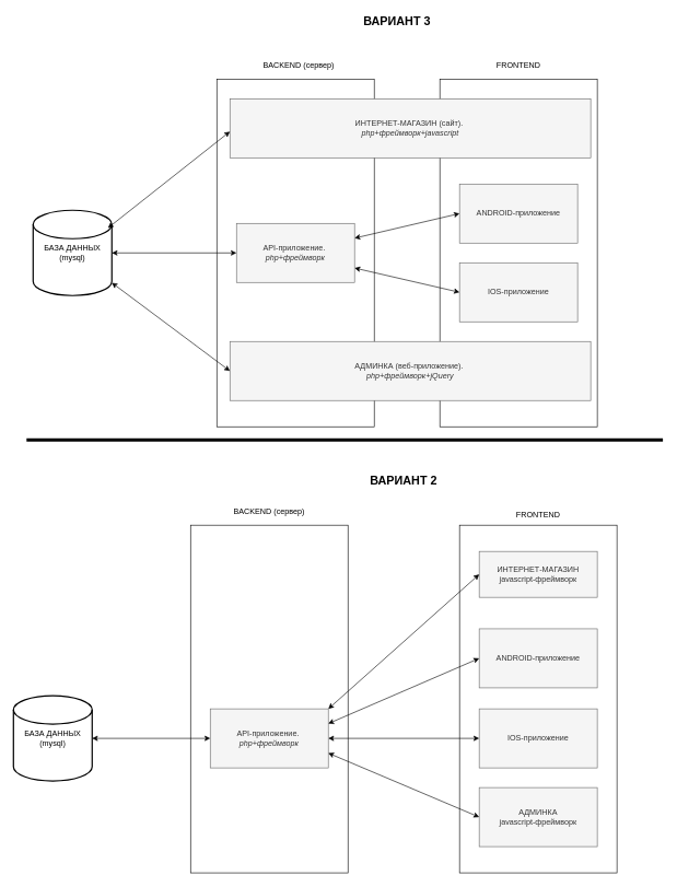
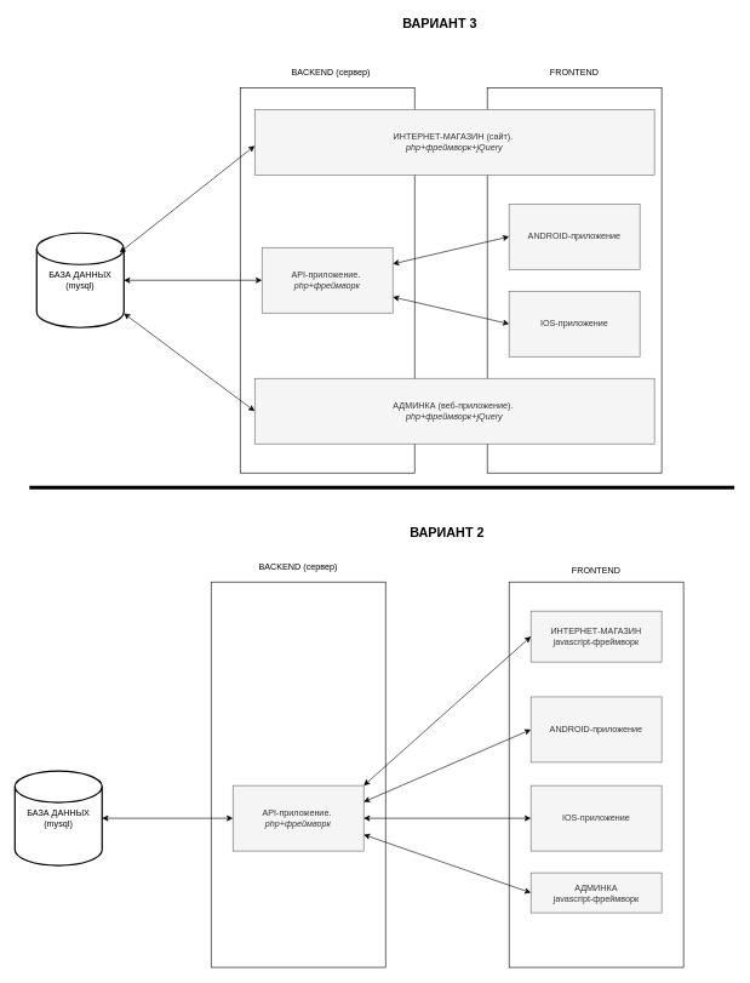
  <mxCell id="0" />
  <mxCell id="1" parent="0" />
  <mxCell id="2" value="" style="rounded=0;whiteSpace=wrap;html=1;fillColor=none;strokeWidth=1;" vertex="1" parent="1"><mxGeometry x="330" y="120" width="240" height="530" as="geometry" /></mxCell>
  <mxCell id="3" value="&lt;h1&gt;&lt;font style=&quot;font-size: 18px&quot;&gt;ВАРИАНТ 3&lt;/font&gt;&lt;/h1&gt;" style="text;html=1;strokeColor=none;fillColor=none;align=center;verticalAlign=middle;whiteSpace=wrap;rounded=0;" vertex="1" parent="1"><mxGeometry x="540" y="20" width="130" height="20" as="geometry" /></mxCell>
  <mxCell id="4" value="БАЗА ДАННЫХ&lt;br&gt;(mysql)" style="strokeWidth=2;html=1;shape=mxgraph.flowchart.database;whiteSpace=wrap;" vertex="1" parent="1"><mxGeometry x="50" y="320" width="120" height="130" as="geometry" /></mxCell>
  <mxCell id="5" value="BACKEND (сервер)" style="text;html=1;strokeColor=none;fillColor=none;align=center;verticalAlign=middle;whiteSpace=wrap;rounded=0;" vertex="1" parent="1"><mxGeometry x="380" y="90" width="150" height="20" as="geometry" /></mxCell>
  <mxCell id="6" value="" style="rounded=0;whiteSpace=wrap;html=1;fillColor=none;strokeWidth=1;" vertex="1" parent="1"><mxGeometry x="670" y="120" width="240" height="530" as="geometry" /></mxCell>
  <mxCell id="7" value="FRONTEND" style="text;html=1;strokeColor=none;fillColor=none;align=center;verticalAlign=middle;whiteSpace=wrap;rounded=0;" vertex="1" parent="1"><mxGeometry x="715" y="90" width="150" height="20" as="geometry" /></mxCell>
- <mxCell id="8" value="ИНТЕРНЕТ-МАГАЗИН (сайт).&amp;nbsp;&lt;br&gt;&lt;i&gt;php+фреймворк+javascript&lt;/i&gt;" style="rounded=0;whiteSpace=wrap;html=1;strokeWidth=1;fillColor=#f5f5f5;strokeColor=#666666;fontColor=#333333;" vertex="1" parent="1"><mxGeometry x="350" y="150" width="550" height="90" as="geometry" /></mxCell>
+ <mxCell id="8" value="ИНТЕРНЕТ-МАГАЗИН (сайт).&amp;nbsp;&lt;br&gt;&lt;i&gt;php+фреймворк+jQuery&lt;/i&gt;" style="rounded=0;whiteSpace=wrap;html=1;strokeWidth=1;fillColor=#f5f5f5;strokeColor=#666666;fontColor=#333333;" vertex="1" parent="1"><mxGeometry x="350" y="150" width="550" height="90" as="geometry" /></mxCell>
  <mxCell id="9" value="АДМИНКА (веб-приложение).&amp;nbsp;&lt;br&gt;&lt;i&gt;php+фреймворк+jQuery&lt;/i&gt;" style="rounded=0;whiteSpace=wrap;html=1;strokeWidth=1;fillColor=#f5f5f5;strokeColor=#666666;fontColor=#333333;" vertex="1" parent="1"><mxGeometry x="350" y="520" width="550" height="90" as="geometry" /></mxCell>
  <mxCell id="10" value="API-приложение.&amp;nbsp;&lt;br&gt;&lt;i&gt;php+фреймворк&lt;/i&gt;" style="rounded=0;whiteSpace=wrap;html=1;strokeWidth=1;fillColor=#f5f5f5;strokeColor=#666666;fontColor=#333333;" vertex="1" parent="1"><mxGeometry x="360" y="340" width="180" height="90" as="geometry" /></mxCell>
  <mxCell id="11" value="ANDROID-приложение" style="rounded=0;whiteSpace=wrap;html=1;strokeWidth=1;fillColor=#f5f5f5;strokeColor=#666666;fontColor=#333333;" vertex="1" parent="1"><mxGeometry x="700" y="280" width="180" height="90" as="geometry" /></mxCell>
  <mxCell id="12" value="IOS-приложение" style="rounded=0;whiteSpace=wrap;html=1;strokeWidth=1;fillColor=#f5f5f5;strokeColor=#666666;fontColor=#333333;" vertex="1" parent="1"><mxGeometry x="700" y="400" width="180" height="90" as="geometry" /></mxCell>
  <mxCell id="13" value="" style="endArrow=classic;startArrow=classic;html=1;entryX=0;entryY=0.5;entryDx=0;entryDy=0;exitX=1;exitY=0.25;exitDx=0;exitDy=0;" edge="1" parent="1" source="10" target="11"><mxGeometry width="50" height="50" relative="1" as="geometry"><mxPoint x="110" y="720" as="sourcePoint" /><mxPoint x="160" y="670" as="targetPoint" /></mxGeometry></mxCell>
  <mxCell id="14" value="" style="endArrow=classic;startArrow=classic;html=1;entryX=0;entryY=0.5;entryDx=0;entryDy=0;" edge="1" parent="1" target="12"><mxGeometry width="50" height="50" relative="1" as="geometry"><mxPoint x="540" y="408" as="sourcePoint" /><mxPoint x="710" y="335" as="targetPoint" /></mxGeometry></mxCell>
  <mxCell id="15" value="" style="endArrow=classic;startArrow=classic;html=1;entryX=0;entryY=0.5;entryDx=0;entryDy=0;exitX=1;exitY=0.5;exitDx=0;exitDy=0;exitPerimeter=0;" edge="1" parent="1" source="4" target="10"><mxGeometry width="50" height="50" relative="1" as="geometry"><mxPoint x="240" y="410" as="sourcePoint" /><mxPoint x="290" y="360" as="targetPoint" /></mxGeometry></mxCell>
  <mxCell id="16" value="" style="endArrow=classic;startArrow=classic;html=1;exitX=0.95;exitY=0.208;exitDx=0;exitDy=0;exitPerimeter=0;" edge="1" parent="1" source="4"><mxGeometry width="50" height="50" relative="1" as="geometry"><mxPoint x="200" y="280" as="sourcePoint" /><mxPoint x="350" y="200" as="targetPoint" /><Array as="points"><mxPoint x="350" y="200" /></Array></mxGeometry></mxCell>
  <mxCell id="17" value="" style="endArrow=classic;startArrow=classic;html=1;entryX=0;entryY=0.5;entryDx=0;entryDy=0;exitX=1;exitY=0.85;exitDx=0;exitDy=0;exitPerimeter=0;" edge="1" parent="1" source="4" target="9"><mxGeometry width="50" height="50" relative="1" as="geometry"><mxPoint x="290" y="600" as="sourcePoint" /><mxPoint x="340" y="550" as="targetPoint" /></mxGeometry></mxCell>
  <mxCell id="18" value="&lt;h1&gt;&lt;font style=&quot;font-size: 18px&quot;&gt;ВАРИАНТ 2&lt;/font&gt;&lt;/h1&gt;" style="text;html=1;strokeColor=none;fillColor=none;align=center;verticalAlign=middle;whiteSpace=wrap;rounded=0;" vertex="1" parent="1"><mxGeometry x="550" y="720" width="130" height="20" as="geometry" /></mxCell>
  <mxCell id="19" value="БАЗА ДАННЫХ&lt;br&gt;(mysql)" style="strokeWidth=2;html=1;shape=mxgraph.flowchart.database;whiteSpace=wrap;" vertex="1" parent="1"><mxGeometry x="20" y="1060" width="120" height="130" as="geometry" /></mxCell>
  <mxCell id="20" value="" style="endArrow=none;html=1;strokeWidth=5;" edge="1" parent="1"><mxGeometry width="50" height="50" relative="1" as="geometry"><mxPoint x="40" y="670" as="sourcePoint" /><mxPoint x="1010" y="670" as="targetPoint" /></mxGeometry></mxCell>
  <mxCell id="21" value="" style="rounded=0;whiteSpace=wrap;html=1;fillColor=none;strokeWidth=1;" vertex="1" parent="1"><mxGeometry x="290" y="800" width="240" height="530" as="geometry" /></mxCell>
  <mxCell id="22" value="BACKEND (сервер)" style="text;html=1;strokeColor=none;fillColor=none;align=center;verticalAlign=middle;whiteSpace=wrap;rounded=0;" vertex="1" parent="1"><mxGeometry x="335" y="770" width="150" height="20" as="geometry" /></mxCell>
  <mxCell id="23" value="API-приложение.&amp;nbsp;&lt;br&gt;&lt;i&gt;php+фреймворк&lt;/i&gt;" style="rounded=0;whiteSpace=wrap;html=1;strokeWidth=1;fillColor=#f5f5f5;strokeColor=#666666;fontColor=#333333;" vertex="1" parent="1"><mxGeometry x="320" y="1080" width="180" height="90" as="geometry" /></mxCell>
  <mxCell id="24" value="" style="endArrow=classic;startArrow=classic;html=1;strokeWidth=1;entryX=0;entryY=0.5;entryDx=0;entryDy=0;exitX=1;exitY=0.5;exitDx=0;exitDy=0;exitPerimeter=0;" edge="1" parent="1" source="19" target="23"><mxGeometry width="50" height="50" relative="1" as="geometry"><mxPoint y="1150" as="sourcePoint" x="250" /><mxPoint x="300" y="1100" as="targetPoint" /></mxGeometry></mxCell>
  <mxCell id="25" value="" style="rounded=0;whiteSpace=wrap;html=1;fillColor=none;strokeWidth=1;" vertex="1" parent="1"><mxGeometry x="700" y="800" width="240" height="530" as="geometry" /></mxCell>
  <mxCell id="26" value="FRONTEND" style="text;html=1;strokeColor=none;fillColor=none;align=center;verticalAlign=middle;whiteSpace=wrap;rounded=0;" vertex="1" parent="1"><mxGeometry x="745" y="774" width="150" height="20" as="geometry" /></mxCell>
  <mxCell id="27" value="ИНТЕРНЕТ-МАГАЗИН&lt;br&gt;javascript-фреймворк" style="rounded=0;whiteSpace=wrap;html=1;strokeWidth=1;fillColor=#f5f5f5;strokeColor=#666666;fontColor=#333333;" vertex="1" parent="1"><mxGeometry x="730" y="840" width="180" height="70" as="geometry" /></mxCell>
  <mxCell id="28" value="ANDROID-приложение" style="rounded=0;whiteSpace=wrap;html=1;strokeWidth=1;fillColor=#f5f5f5;strokeColor=#666666;fontColor=#333333;" vertex="1" parent="1"><mxGeometry x="730" y="958" width="180" height="90" as="geometry" /></mxCell>
  <mxCell id="29" value="IOS-приложение" style="rounded=0;whiteSpace=wrap;html=1;strokeWidth=1;fillColor=#f5f5f5;strokeColor=#666666;fontColor=#333333;" vertex="1" parent="1"><mxGeometry x="730" y="1080" width="180" height="90" as="geometry" /></mxCell>
- <mxCell id="30" value="АДМИНКА&lt;br&gt;javascript-фреймворк" style="rounded=0;whiteSpace=wrap;html=1;strokeWidth=1;fillColor=#f5f5f5;strokeColor=#666666;fontColor=#333333;" vertex="1" parent="1"><mxGeometry x="730" y="1200" width="180" height="90" as="geometry" /></mxCell>
+ <mxCell id="30" value="АДМИНКА&lt;br&gt;javascript-фреймворк" style="rounded=0;whiteSpace=wrap;html=1;strokeWidth=1;fillColor=#f5f5f5;strokeColor=#666666;fontColor=#333333;" vertex="1" parent="1"><mxGeometry x="730" y="1200" width="180" height="55" as="geometry" /></mxCell>
  <mxCell id="31" value="" style="endArrow=classic;startArrow=classic;html=1;strokeWidth=1;exitX=1;exitY=0;exitDx=0;exitDy=0;entryX=0;entryY=0.5;entryDx=0;entryDy=0;" edge="1" parent="1" source="23" target="27"><mxGeometry width="50" height="50" relative="1" as="geometry"><mxPoint x="670" y="920" as="sourcePoint" /><mxPoint x="720" y="870" as="targetPoint" /></mxGeometry></mxCell>
  <mxCell id="32" value="" style="endArrow=classic;startArrow=classic;html=1;strokeWidth=1;entryX=0;entryY=0.5;entryDx=0;entryDy=0;exitX=1;exitY=0.25;exitDx=0;exitDy=0;" edge="1" parent="1" source="23" target="28"><mxGeometry width="50" height="50" relative="1" as="geometry"><mxPoint x="670" y="1040" as="sourcePoint" /><mxPoint x="720" y="990" as="targetPoint" /></mxGeometry></mxCell>
  <mxCell id="33" value="" style="endArrow=classic;startArrow=classic;html=1;strokeWidth=1;entryX=0;entryY=0.5;entryDx=0;entryDy=0;" edge="1" parent="1" source="23" target="29"><mxGeometry width="50" height="50" relative="1" as="geometry"><mxPoint x="660" y="1150" as="sourcePoint" /><mxPoint x="710" y="1100" as="targetPoint" /></mxGeometry></mxCell>
  <mxCell id="34" value="" style="endArrow=classic;startArrow=classic;html=1;strokeWidth=1;entryX=0;entryY=0.5;entryDx=0;entryDy=0;exitX=1;exitY=0.75;exitDx=0;exitDy=0;" edge="1" parent="1" source="23" target="30"><mxGeometry width="50" height="50" relative="1" as="geometry"><mxPoint x="660" y="1270" as="sourcePoint" /><mxPoint x="710" y="1220" as="targetPoint" /></mxGeometry></mxCell>
